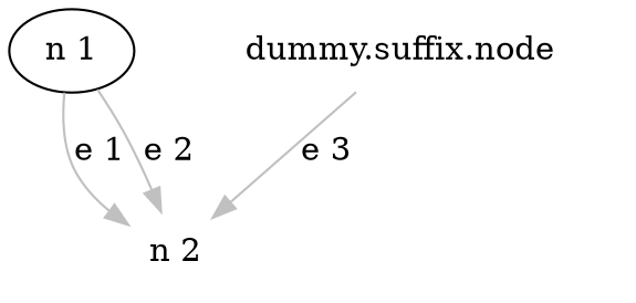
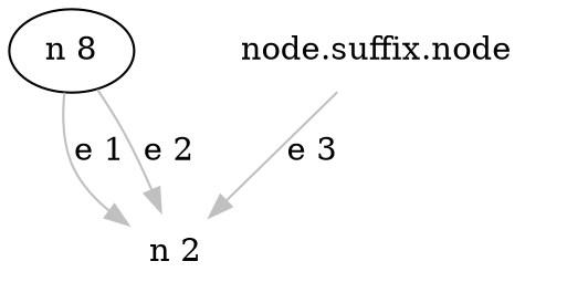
  digraph {
    fontname="DejaVu Serif"
    rankdir=TB
    node [fontname="DejaVu Serif" shape=oval color=invis]
    edge [color=grey fontname="DejaVu Serif"]
-   n1 [label="n 1" color=""]
+   n1 [label="n 8" color=""]
    n2 [label="n 2"]
-   "dummy.suffix.node"
+   "dummy.suffix.node" [label="node.suffix.node"]
    n1 -> n2 [label="e 1"]
    n1 -> n2 [label="e 2"]
    "dummy.suffix.node" -> n2 [label="e 3"]
  }
